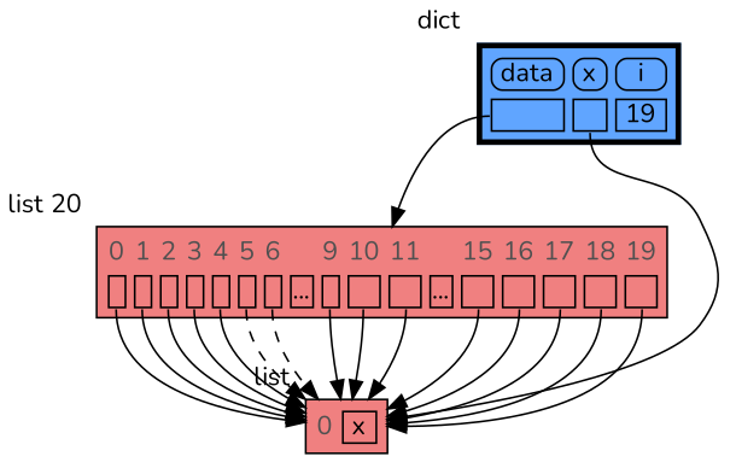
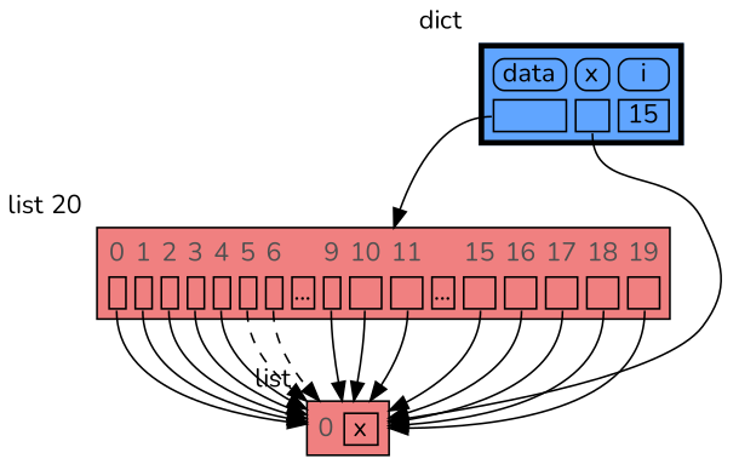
  digraph {
    fontname=Nunito
    node [shape=plaintext fontname=Nunito]
    edge [headport=table style=solid tailport=ref0 fontname=Nunito]
    n1 [label=< <TABLE BORDER="1" CELLBORDER="1" CELLSPACING="5" CELLPADDING="0" BGCOLOR="lightcoral" PORT="table">     <TR><TD BORDER="0"><font color="#505050">0</font></TD><TD BORDER="1"> x </TD></TR> </TABLE> > xlabel=list]
    n2 [label=< <TABLE BORDER="1" CELLBORDER="1" CELLSPACING="5" CELLPADDING="0" BGCOLOR="lightcoral" PORT="table">     <TR><TD BORDER="0"><font color="#505050">0</font></TD><TD BORDER="0"><font color="#505050">1</font></TD><TD BORDER="0"><font color="#505050">2</font></TD><TD BORDER="0"><font color="#505050">3</font></TD><TD BORDER="0"><font color="#505050">4</font></TD><TD BORDER="0"><font color="#505050">5</font></TD><TD BORDER="0"><font color="#505050">6</font></TD><TD BORDER="0">  </TD><TD BORDER="0"><font color="#505050">9</font></TD><TD BORDER="0"><font color="#505050">10</font></TD><TD BORDER="0"><font color="#505050">11</font></TD><TD BORDER="0">  </TD><TD BORDER="0"><font color="#505050">15</font></TD><TD BORDER="0"><font color="#505050">16</font></TD><TD BORDER="0"><font color="#505050">17</font></TD><TD BORDER="0"><font color="#505050">18</font></TD><TD BORDER="0"><font color="#505050">19</font></TD></TR>     <TR><TD BORDER="1" PORT="ref0"> </TD><TD BORDER="1" PORT="ref1"> </TD><TD BORDER="1" PORT="ref2"> </TD><TD BORDER="1" PORT="ref3"> </TD><TD BORDER="1" PORT="ref4"> </TD><TD BORDER="1" PORT="ref5"> </TD><TD BORDER="1" PORT="ref6"> </TD><TD BORDER="1" >...</TD><TD BORDER="1" PORT="ref7"> </TD><TD BORDER="1" PORT="ref8"> </TD><TD BORDER="1" PORT="ref9"> </TD><TD BORDER="1" >...</TD><TD BORDER="1" PORT="ref10"> </TD><TD BORDER="1" PORT="ref11"> </TD><TD BORDER="1" PORT="ref12"> </TD><TD BORDER="1" PORT="ref13"> </TD><TD BORDER="1" PORT="ref14"> </TD></TR> </TABLE> > xlabel="list 20"]
-   n3 [label=< <TABLE BORDER="3" CELLBORDER="1" CELLSPACING="5" CELLPADDING="0" BGCOLOR="#60a5ff" PORT="table">     <TR><TD BORDER="1" STYLE="ROUNDED"> data </TD><TD BORDER="1" STYLE="ROUNDED"> x </TD><TD BORDER="1" STYLE="ROUNDED"> i </TD></TR>     <TR><TD BORDER="1" PORT="ref0"> </TD><TD BORDER="1" PORT="ref1"> </TD><TD BORDER="1"> 19 </TD></TR> </TABLE> > xlabel=dict]
+   n3 [label=< <TABLE BORDER="3" CELLBORDER="1" CELLSPACING="5" CELLPADDING="0" BGCOLOR="#60a5ff" PORT="table">     <TR><TD BORDER="1" STYLE="ROUNDED"> data </TD><TD BORDER="1" STYLE="ROUNDED"> x </TD><TD BORDER="1" STYLE="ROUNDED"> i </TD></TR>     <TR><TD BORDER="1" PORT="ref0"> </TD><TD BORDER="1" PORT="ref1"> </TD><TD BORDER="1"> 15 </TD></TR> </TABLE> > xlabel=dict]
    n2 -> n1
    n2 -> n1 [tailport=ref1]
    n2 -> n1 [tailport=ref2]
    n2 -> n1 [tailport=ref3]
    n2 -> n1 [tailport=ref4]
    n2 -> n1 [style=dashed tailport=ref5]
    n2 -> n1 [style=dashed tailport=ref6]
    n2 -> n1 [tailport=ref7]
    n2 -> n1 [tailport=ref8]
    n2 -> n1 [tailport=ref9]
    n2 -> n1 [tailport=ref10]
    n2 -> n1 [tailport=ref11]
    n2 -> n1 [tailport=ref12]
    n2 -> n1 [tailport=ref13]
    n2 -> n1 [tailport=ref14]
    n3 -> n1 [tailport=ref1]
    n3 -> n2
  }
